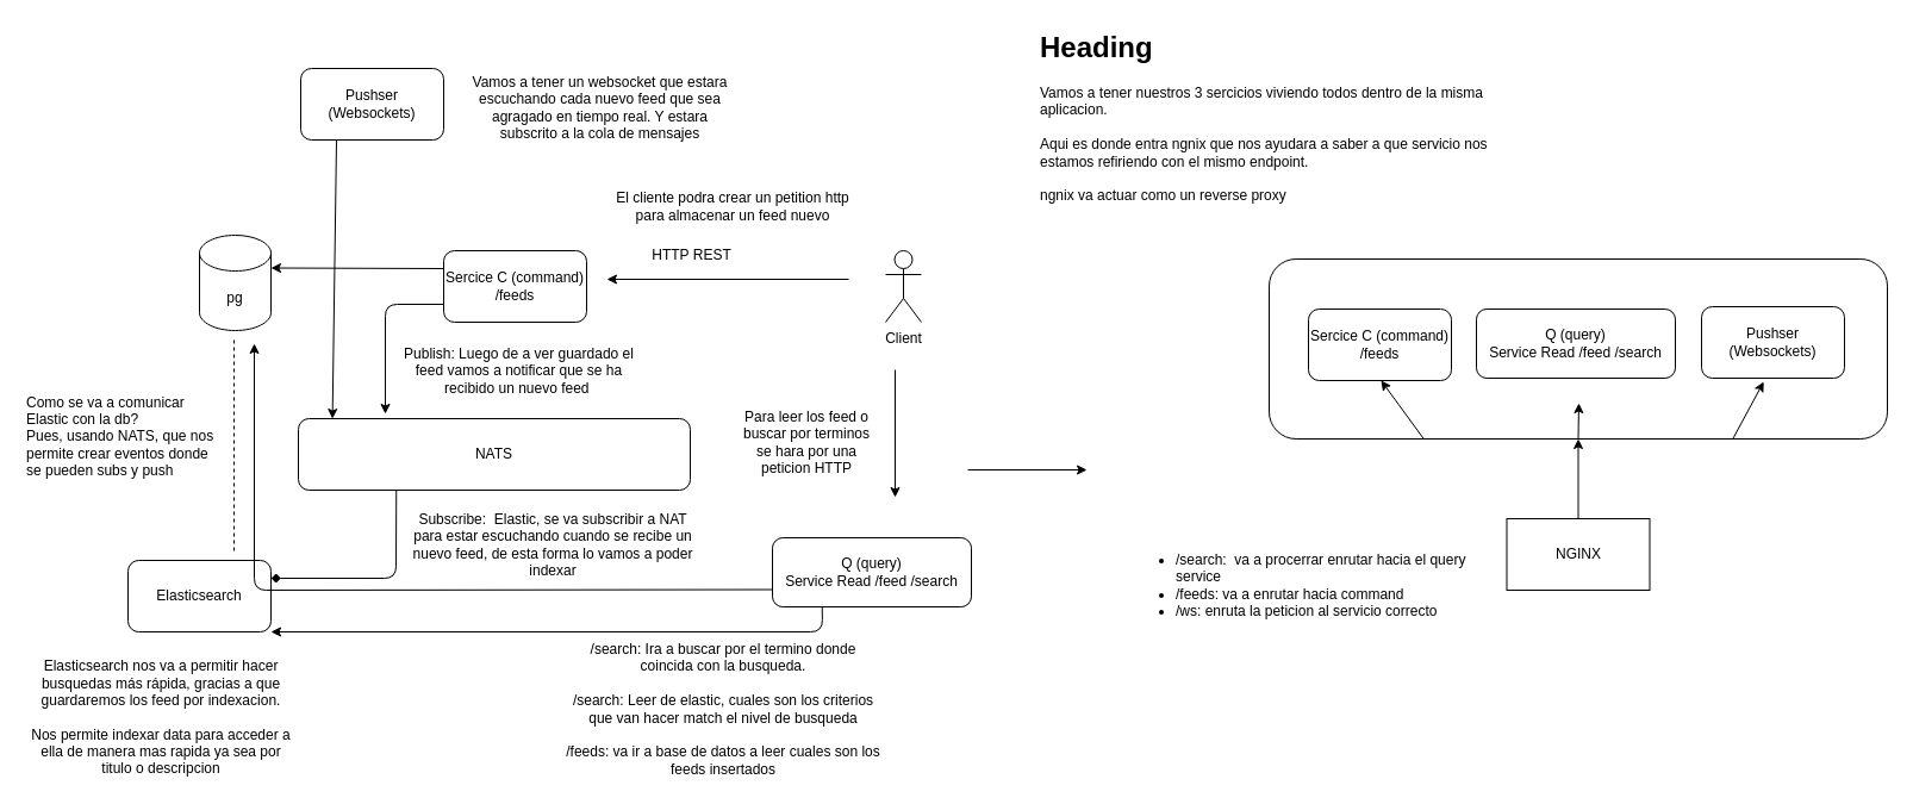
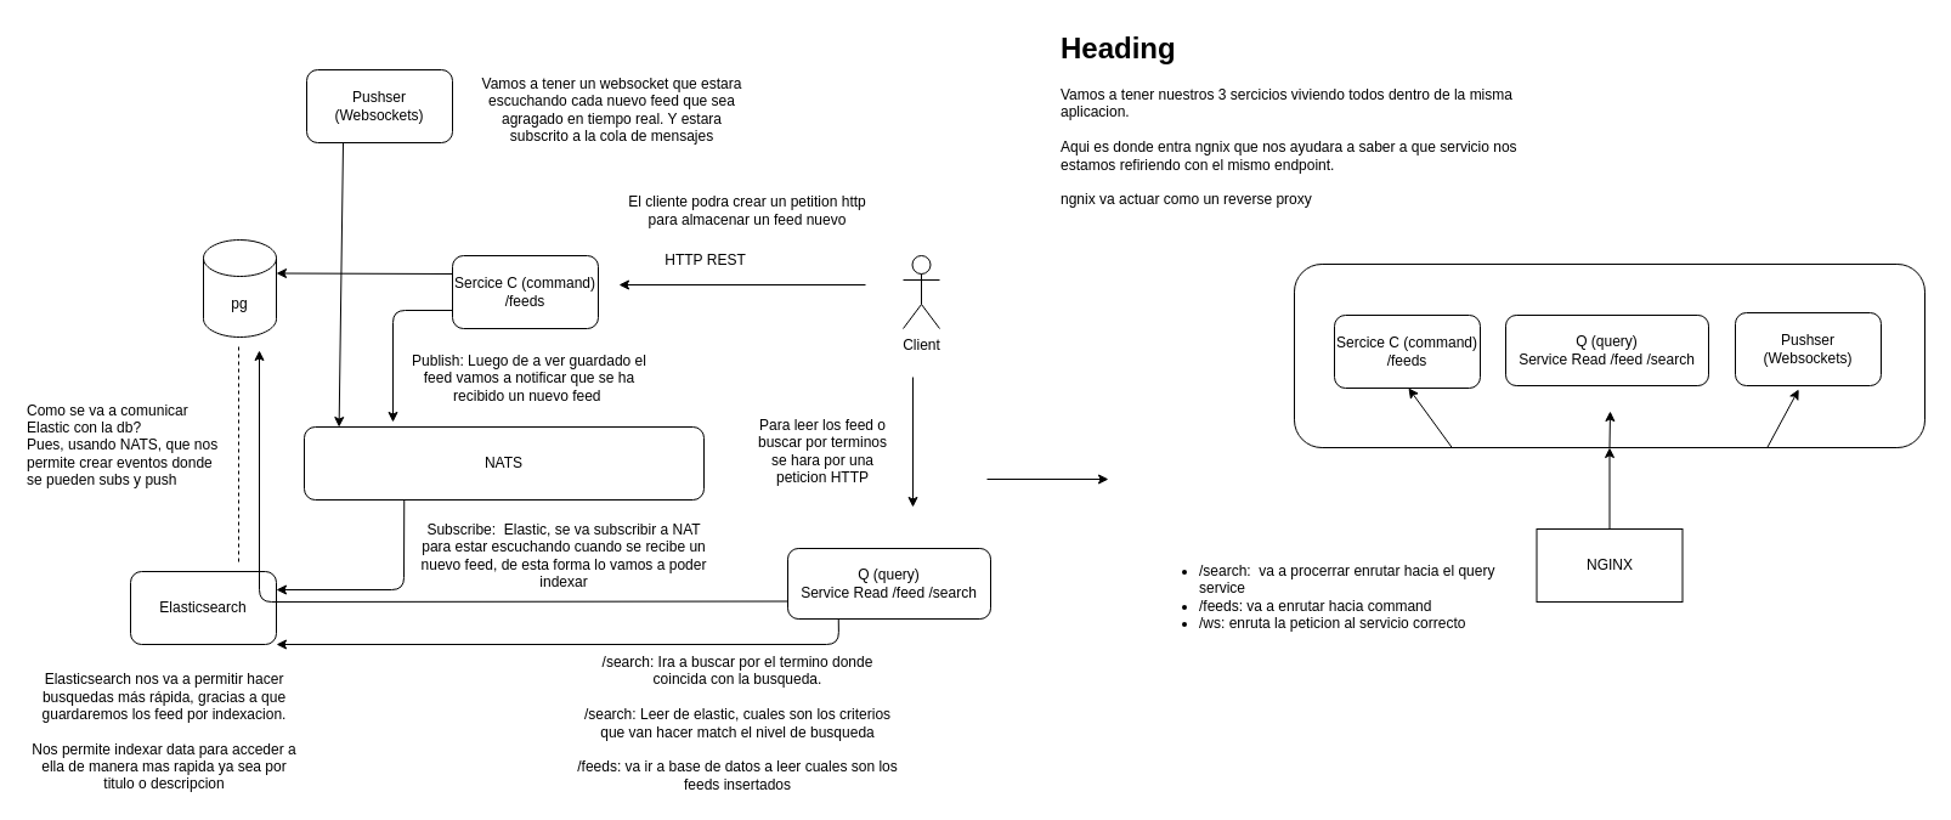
  <mxCell id="0" />
  <mxCell id="1" parent="0" />
  <mxCell id="2" value="pg" style="shape=cylinder3;whiteSpace=wrap;html=1;boundedLbl=1;backgroundOutline=1;size=15;" parent="1" vertex="1"><mxGeometry x="167" y="197" width="60" height="80" as="geometry" /></mxCell>
  <mxCell id="3" style="edgeStyle=none;html=1;exitX=0;exitY=0.25;exitDx=0;exitDy=0;entryX=1;entryY=0;entryDx=0;entryDy=27.5;entryPerimeter=0;" parent="1" source="5" target="2" edge="1"><mxGeometry relative="1" as="geometry" /></mxCell>
  <mxCell id="4" style="edgeStyle=none;html=1;exitX=0;exitY=0.75;exitDx=0;exitDy=0;" parent="1" source="5" edge="1"><mxGeometry relative="1" as="geometry"><mxPoint x="323" y="347" as="targetPoint" /><Array as="points"><mxPoint x="323" y="255" /></Array></mxGeometry></mxCell>
  <mxCell id="5" value="Sercice C (command)&lt;br&gt;/feeds" style="rounded=1;whiteSpace=wrap;html=1;" parent="1" vertex="1"><mxGeometry x="372" y="210" width="120" height="60" as="geometry" /></mxCell>
  <mxCell id="6" value="Client" style="shape=umlActor;verticalLabelPosition=bottom;verticalAlign=top;html=1;outlineConnect=0;" parent="1" vertex="1"><mxGeometry x="743" y="210" width="30" height="60" as="geometry" /></mxCell>
  <mxCell id="7" value="" style="endArrow=classic;html=1;" parent="1" edge="1"><mxGeometry width="50" height="50" relative="1" as="geometry"><mxPoint x="712" y="234" as="sourcePoint" /><mxPoint x="509" y="234" as="targetPoint" /></mxGeometry></mxCell>
  <mxCell id="8" value="HTTP REST" style="text;html=1;align=center;verticalAlign=middle;resizable=0;points=[];autosize=1;strokeColor=none;fillColor=none;" parent="1" vertex="1"><mxGeometry x="541" y="205" width="77" height="18" as="geometry" /></mxCell>
  <mxCell id="9" value="El cliente podra crear un petition http para almacenar un feed nuevo" style="text;html=1;strokeColor=none;fillColor=none;align=center;verticalAlign=middle;whiteSpace=wrap;rounded=0;" parent="1" vertex="1"><mxGeometry x="506" y="163" width="218" height="20" as="geometry" /></mxCell>
- <mxCell id="10" style="edgeStyle=none;html=1;exitX=0.25;exitY=1;exitDx=0;exitDy=0;entryX=1;entryY=0.25;entryDx=0;entryDy=0;endArrow=diamond;" parent="1" source="11" target="12" edge="1"><mxGeometry relative="1" as="geometry"><Array as="points"><mxPoint x="332" y="485" /></Array></mxGeometry></mxCell>
+ <mxCell id="10" style="edgeStyle=none;html=1;exitX=0.25;exitY=1;exitDx=0;exitDy=0;entryX=1;entryY=0.25;entryDx=0;entryDy=0;" parent="1" source="11" target="12" edge="1"><mxGeometry relative="1" as="geometry"><Array as="points"><mxPoint x="332" y="485" /></Array></mxGeometry></mxCell>
  <mxCell id="11" value="NATS" style="rounded=1;whiteSpace=wrap;html=1;" parent="1" vertex="1"><mxGeometry x="250" y="351" width="329" height="60" as="geometry" /></mxCell>
  <mxCell id="12" value="Elasticsearch" style="rounded=1;whiteSpace=wrap;html=1;" parent="1" vertex="1"><mxGeometry x="107" y="470" width="120" height="60" as="geometry" /></mxCell>
  <mxCell id="13" value="Elasticsearch nos va a permitir hacer busquedas más rápida, gracias a que guardaremos los feed por indexacion.&lt;br&gt;&lt;br&gt;Nos permite indexar data para acceder a ella de manera mas rapida ya sea por titulo o descripcion" style="text;html=1;strokeColor=none;fillColor=none;align=center;verticalAlign=middle;whiteSpace=wrap;rounded=0;" parent="1" vertex="1"><mxGeometry x="20" y="551" width="230" height="102" as="geometry" /></mxCell>
  <mxCell id="14" value="" style="endArrow=none;dashed=1;html=1;" parent="1" edge="1"><mxGeometry width="50" height="50" relative="1" as="geometry"><mxPoint x="196" y="462" as="sourcePoint" /><mxPoint x="196" y="284" as="targetPoint" /></mxGeometry></mxCell>
  <mxCell id="15" value="Como se va a comunicar Elastic con la db?&lt;br&gt;Pues, usando NATS, que nos permite crear eventos donde se pueden subs y push&amp;nbsp;" style="text;html=1;strokeColor=none;fillColor=none;align=left;verticalAlign=middle;whiteSpace=wrap;rounded=0;" parent="1" vertex="1"><mxGeometry x="20" y="325" width="164" height="81" as="geometry" /></mxCell>
  <mxCell id="16" value="Publish: Luego de a ver guardado el feed vamos a notificar que se ha recibido un nuevo feed&amp;nbsp;" style="text;html=1;strokeColor=none;fillColor=none;align=center;verticalAlign=middle;whiteSpace=wrap;rounded=0;" parent="1" vertex="1"><mxGeometry x="336" y="286" width="199" height="49" as="geometry" /></mxCell>
  <mxCell id="17" value="Subscribe:&amp;nbsp; Elastic, se va subscribir a NAT para estar escuchando cuando se recibe un nuevo feed, de esta forma lo vamos a poder indexar" style="text;html=1;strokeColor=none;fillColor=none;align=center;verticalAlign=middle;whiteSpace=wrap;rounded=0;" parent="1" vertex="1"><mxGeometry x="339" y="422" width="250" height="69" as="geometry" /></mxCell>
  <mxCell id="18" style="edgeStyle=none;html=1;exitX=0.25;exitY=1;exitDx=0;exitDy=0;entryX=1;entryY=1;entryDx=0;entryDy=0;" parent="1" source="20" target="12" edge="1"><mxGeometry relative="1" as="geometry"><Array as="points"><mxPoint x="690" y="530" /></Array></mxGeometry></mxCell>
  <mxCell id="19" style="edgeStyle=none;html=1;exitX=0;exitY=0.75;exitDx=0;exitDy=0;" parent="1" source="20" edge="1"><mxGeometry relative="1" as="geometry"><mxPoint x="213" y="288" as="targetPoint" /><Array as="points"><mxPoint x="213" y="495" /></Array></mxGeometry></mxCell>
  <mxCell id="20" value="Q (query)&lt;br&gt;Service Read /feed /search" style="rounded=1;whiteSpace=wrap;html=1;" parent="1" vertex="1"><mxGeometry x="648" y="451" width="167" height="58" as="geometry" /></mxCell>
  <mxCell id="21" value="" style="endArrow=classic;html=1;" parent="1" edge="1"><mxGeometry width="50" height="50" relative="1" as="geometry"><mxPoint x="751" y="310" as="sourcePoint" /><mxPoint x="751" y="417" as="targetPoint" /></mxGeometry></mxCell>
  <mxCell id="22" value="Para leer los feed o buscar por terminos se hara por una peticion HTTP" style="text;html=1;strokeColor=none;fillColor=none;align=center;verticalAlign=middle;whiteSpace=wrap;rounded=0;" parent="1" vertex="1"><mxGeometry x="615" y="331" width="124" height="80" as="geometry" /></mxCell>
  <mxCell id="23" value="/search: Ira a buscar por el termino donde coincida con la busqueda.&lt;br&gt;&lt;br&gt;/search: Leer de elastic, cuales son los criterios que van hacer match el nivel de busqueda &lt;br&gt;&lt;br&gt;/feeds: va ir a base de datos a leer cuales son los feeds insertados" style="text;html=1;strokeColor=none;fillColor=none;align=center;verticalAlign=middle;whiteSpace=wrap;rounded=0;" parent="1" vertex="1"><mxGeometry x="474" y="537" width="266" height="115" as="geometry" /></mxCell>
  <mxCell id="24" style="edgeStyle=none;html=1;exitX=0.25;exitY=1;exitDx=0;exitDy=0;entryX=0.087;entryY=0.001;entryDx=0;entryDy=0;entryPerimeter=0;" parent="1" source="25" target="11" edge="1"><mxGeometry relative="1" as="geometry" /></mxCell>
  <mxCell id="25" value="Pushser (Websockets)" style="rounded=1;whiteSpace=wrap;html=1;" parent="1" vertex="1"><mxGeometry x="252" y="57" width="120" height="60" as="geometry" /></mxCell>
  <mxCell id="26" value="&lt;span&gt;Vamos a tener un websocket que estara escuchando cada nuevo feed que sea agragado en tiempo real. Y estara subscrito a la cola de mensajes&lt;/span&gt;" style="text;html=1;strokeColor=none;fillColor=none;align=center;verticalAlign=middle;whiteSpace=wrap;rounded=0;" parent="1" vertex="1"><mxGeometry x="392" y="57" width="223" height="66" as="geometry" /></mxCell>
  <mxCell id="27" style="edgeStyle=none;html=1;exitX=0.5;exitY=0;exitDx=0;exitDy=0;entryX=0.5;entryY=1;entryDx=0;entryDy=0;" edge="1" parent="1" source="28" target="33"><mxGeometry relative="1" as="geometry" /></mxCell>
  <mxCell id="28" value="NGINX" style="whiteSpace=wrap;html=1;rounded=0;" parent="1" vertex="1"><mxGeometry x="1264.5" y="435" width="120" height="60" as="geometry" /></mxCell>
  <mxCell id="29" value="" style="endArrow=classic;html=1;" parent="1" edge="1"><mxGeometry width="50" height="50" relative="1" as="geometry"><mxPoint x="812" y="394" as="sourcePoint" /><mxPoint x="912" y="394" as="targetPoint" /></mxGeometry></mxCell>
  <mxCell id="30" value="Sercice C (command)&lt;br&gt;/feeds" style="rounded=1;whiteSpace=wrap;html=1;" parent="1" vertex="1"><mxGeometry x="1098" y="259" width="120" height="60" as="geometry" /></mxCell>
  <mxCell id="31" value="Q (query)&lt;br&gt;Service Read /feed /search" style="rounded=1;whiteSpace=wrap;html=1;" parent="1" vertex="1"><mxGeometry x="1239" y="259" width="167" height="58" as="geometry" /></mxCell>
  <mxCell id="32" value="Pushser (Websockets)" style="rounded=1;whiteSpace=wrap;html=1;" parent="1" vertex="1"><mxGeometry x="1428" y="257" width="120" height="60" as="geometry" /></mxCell>
  <mxCell id="33" value="" style="rounded=1;whiteSpace=wrap;html=1;fillColor=none;" parent="1" vertex="1"><mxGeometry x="1065" y="217" width="519" height="151" as="geometry" /></mxCell>
  <mxCell id="34" value="&lt;h1&gt;Heading&lt;/h1&gt;&lt;p&gt;Vamos a tener nuestros 3 sercicios viviendo todos dentro de la misma aplicacion.&amp;nbsp;&lt;br&gt;&lt;br&gt;Aqui es donde entra ngnix que nos ayudara a saber a que servicio nos estamos refiriendo con el mismo endpoint.&lt;br&gt;&lt;br&gt;ngnix va actuar como un reverse proxy&lt;/p&gt;" style="text;html=1;strokeColor=none;fillColor=none;spacing=5;spacingTop=-20;whiteSpace=wrap;overflow=hidden;rounded=0;" vertex="1" parent="1"><mxGeometry x="868" y="20" width="396" height="163" as="geometry" /></mxCell>
  <mxCell id="35" style="edgeStyle=none;html=1;exitX=0.25;exitY=1;exitDx=0;exitDy=0;entryX=0.181;entryY=0.675;entryDx=0;entryDy=0;entryPerimeter=0;" edge="1" parent="1" source="33" target="33"><mxGeometry relative="1" as="geometry" /></mxCell>
  <mxCell id="36" style="edgeStyle=none;html=1;exitX=0.75;exitY=1;exitDx=0;exitDy=0;entryX=0.8;entryY=0.682;entryDx=0;entryDy=0;entryPerimeter=0;" edge="1" parent="1" source="33" target="33"><mxGeometry relative="1" as="geometry" /></mxCell>
  <mxCell id="37" value="" style="endArrow=classic;html=1;exitX=0.5;exitY=1;exitDx=0;exitDy=0;" edge="1" parent="1" source="33"><mxGeometry width="50" height="50" relative="1" as="geometry"><mxPoint x="1215" y="355" as="sourcePoint" /><mxPoint x="1325" y="338" as="targetPoint" /></mxGeometry></mxCell>
  <mxCell id="38" value="&lt;div style=&quot;text-align: left&quot;&gt;&lt;ul&gt;&lt;li&gt;&lt;span&gt;/search:&amp;nbsp; va a procerrar enrutar hacia el query service&lt;/span&gt;&lt;/li&gt;&lt;li&gt;&lt;span&gt;/feeds: va a enrutar hacia command&lt;/span&gt;&lt;/li&gt;&lt;li&gt;&lt;span&gt;/ws: enruta la peticion al servicio correcto&lt;/span&gt;&lt;/li&gt;&lt;/ul&gt;&lt;/div&gt;" style="text;html=1;strokeColor=none;fillColor=none;align=center;verticalAlign=middle;whiteSpace=wrap;rounded=0;" vertex="1" parent="1"><mxGeometry x="946" y="422" width="293" height="138" as="geometry" /></mxCell>
